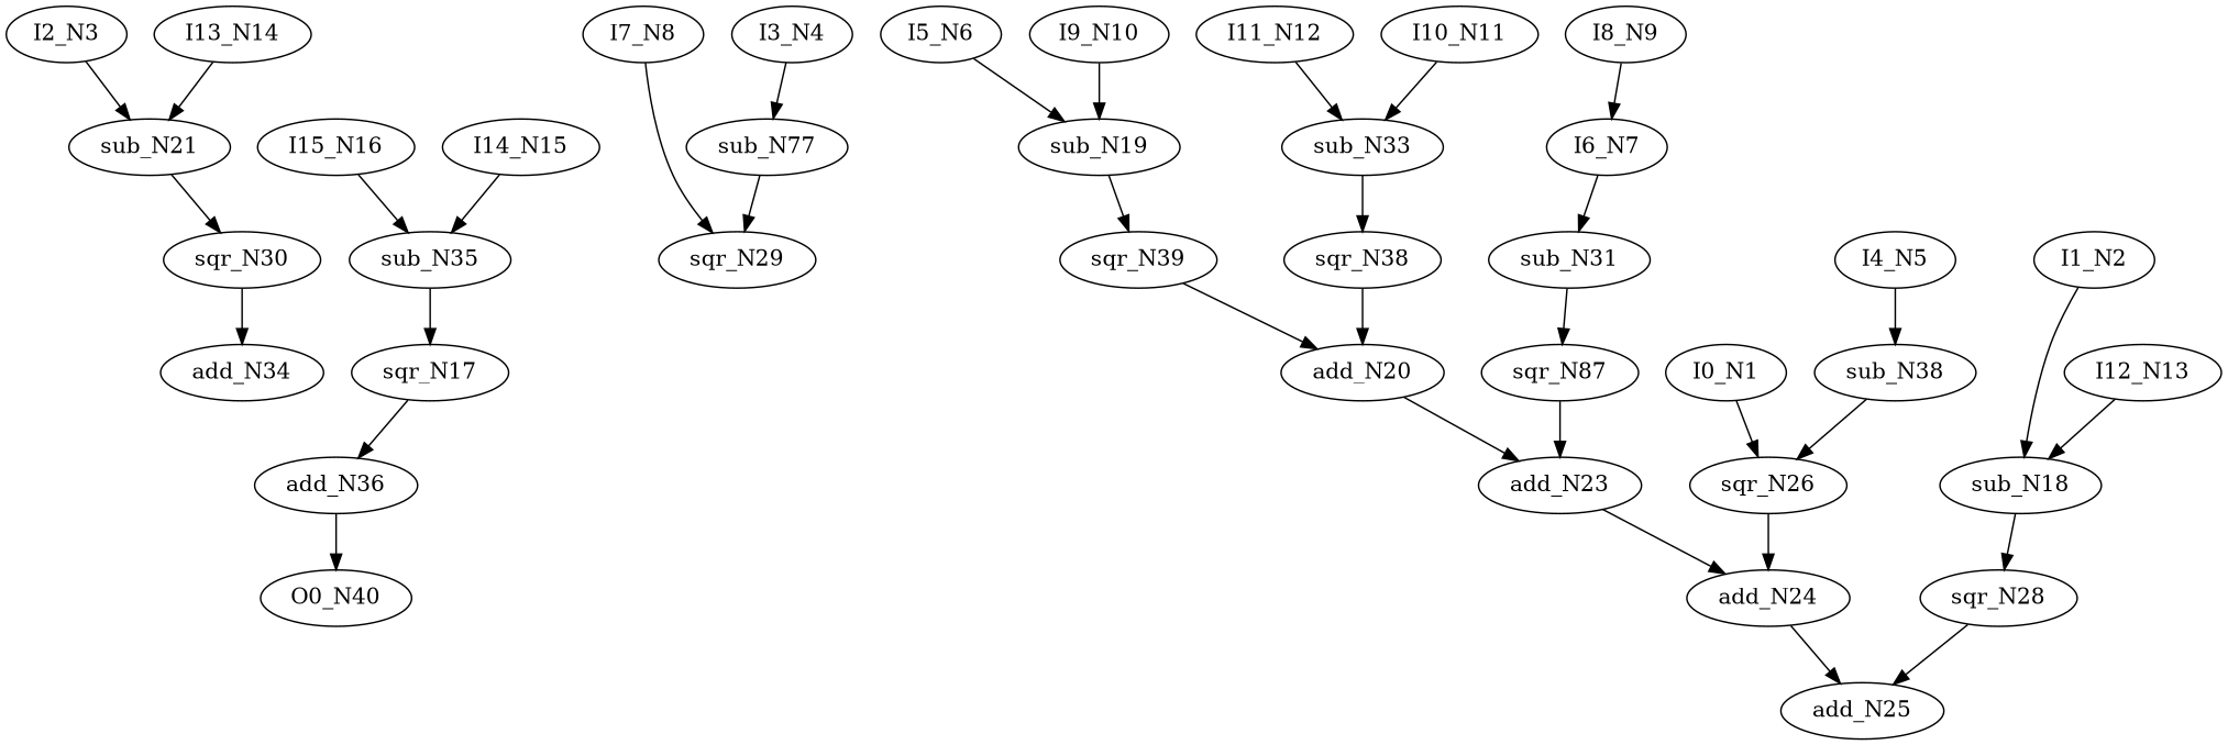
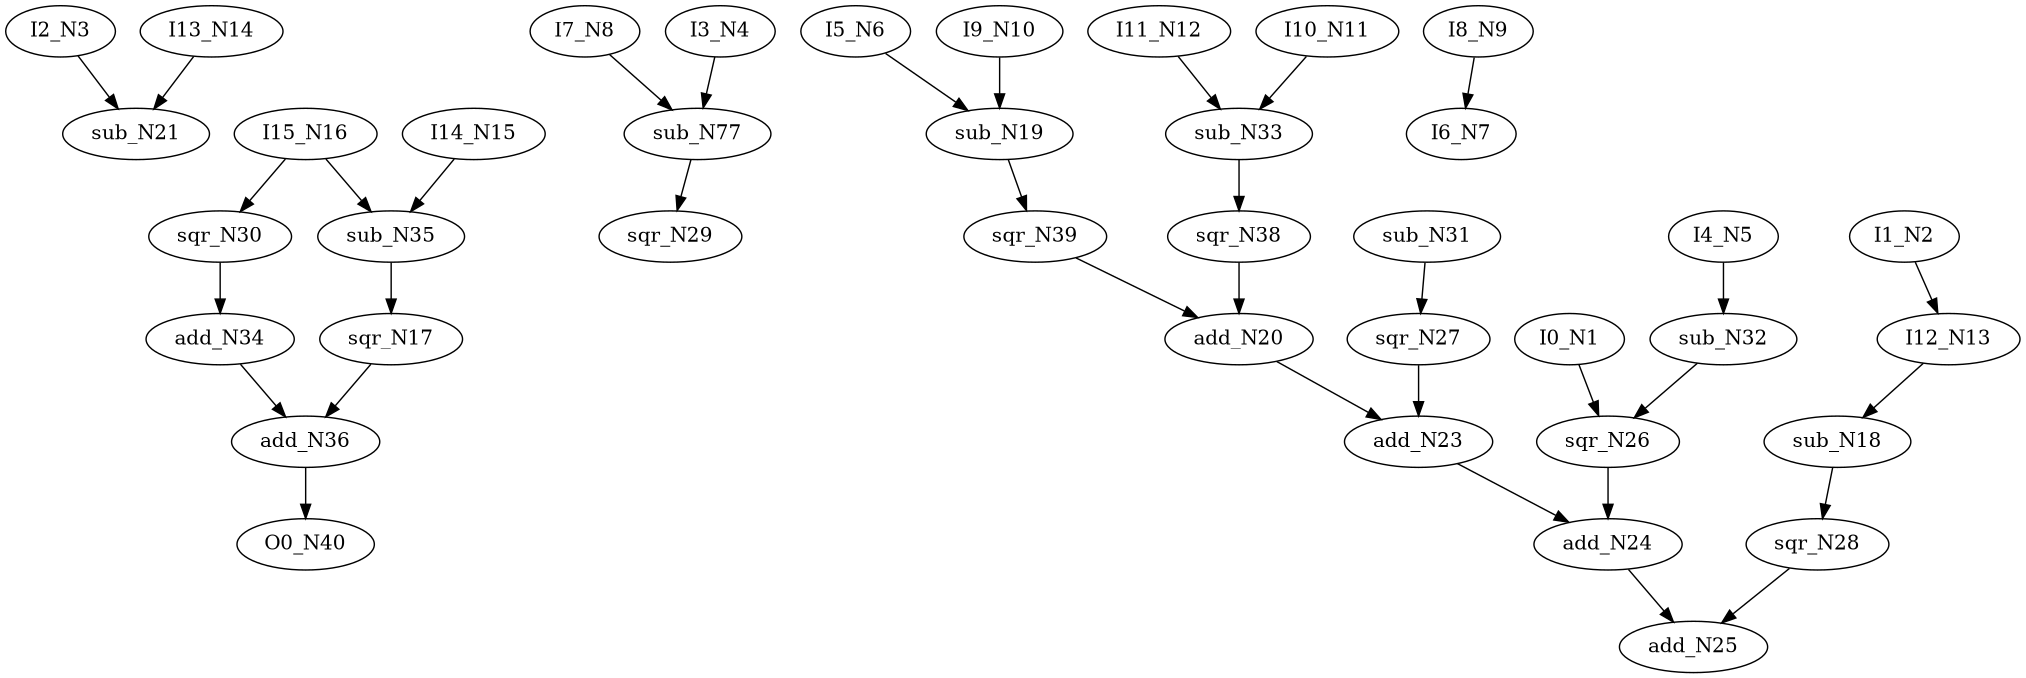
  digraph {
    node [color=black ntype=operation]
    n1 [label=O0_N40 ntype=outvar]
    n2 [label=sqr_N29]
    n3 [label=sqr_N28]
    n4 [label=add_N25]
    n5 [label=add_N23]
    n6 [label=add_N24]
    n7 [label=add_N34]
    n8 [label=add_N36]
    n9 [label=sub_N21]
    n10 [label=sqr_N30]
    n11 [label=add_N20]
-   n12 [label=sqr_N87]
+   n12 [label=sqr_N27]
    n13 [label=sqr_N26]
    n14 [label=I7_N8 ntype=invar]
    n15 [label=sub_N77]
    n16 [label=I8_N9 ntype=invar]
    n17 [label=I6_N7 ntype=invar]
    n18 [label=sub_N31]
    n19 [label=I0_N1 ntype=invar]
-   n20 [label=sub_N38]
+   n20 [label=sub_N32]
    n21 [label=I1_N2 ntype=invar]
    n22 [label=sub_N18]
    n23 [label=I2_N3 ntype=invar]
    n24 [label=I3_N4 ntype=invar]
    n25 [label=I4_N5 ntype=invar]
    n26 [label=I5_N6 ntype=invar]
    n27 [label=sub_N19]
    n28 [label=sqr_N39]
    n29 [label=I11_N12 ntype=invar]
    n30 [label=sub_N33]
    n31 [label=sqr_N38]
    n32 [label=I12_N13 ntype=invar]
    n33 [label=I9_N10 ntype=invar]
    n34 [label=I10_N11 ntype=invar]
    n35 [label=I15_N16 ntype=invar]
    n36 [label=sub_N35]
    n37 [label=sqr_N17]
    n38 [label=I13_N14 ntype=invar]
    n39 [label=I14_N15 ntype=invar]
    n3 -> n4
    n5 -> n6
    n6 -> n4
+   n7 -> n8
    n8 -> n1
-   n9 -> n10
+   n35 -> n10
    n10 -> n7
    n11 -> n5
    n12 -> n5
    n13 -> n6
-   n14 -> n2
+   n14 -> n15
    n15 -> n2
    n16 -> n17
-   n17 -> n18
    n18 -> n12
    n19 -> n13
    n20 -> n13
-   n21 -> n22
+   n21 -> n32
    n22 -> n3
    n23 -> n9
    n24 -> n15
    n25 -> n20
    n26 -> n27
    n27 -> n28
    n28 -> n11
    n29 -> n30
    n30 -> n31
    n31 -> n11
    n32 -> n22
    n33 -> n27
    n34 -> n30
    n35 -> n36
    n36 -> n37
    n37 -> n8
    n38 -> n9
    n39 -> n36
  }
